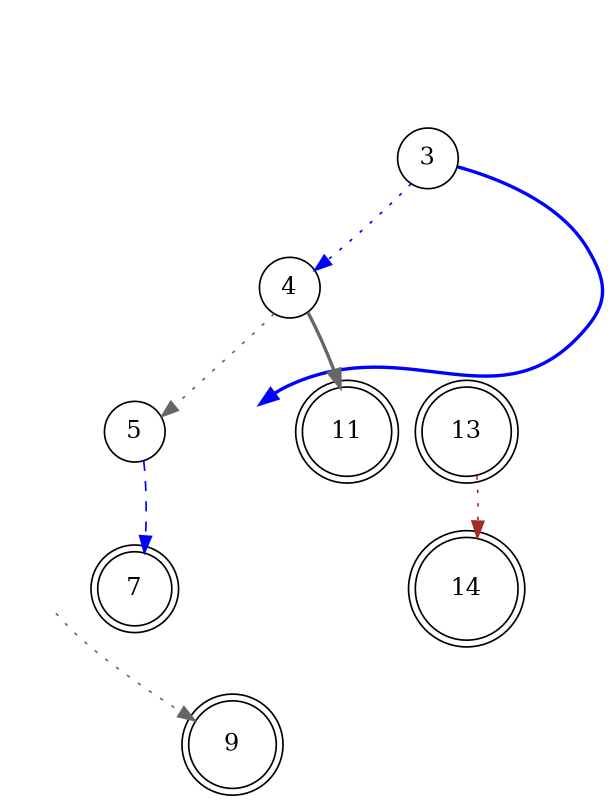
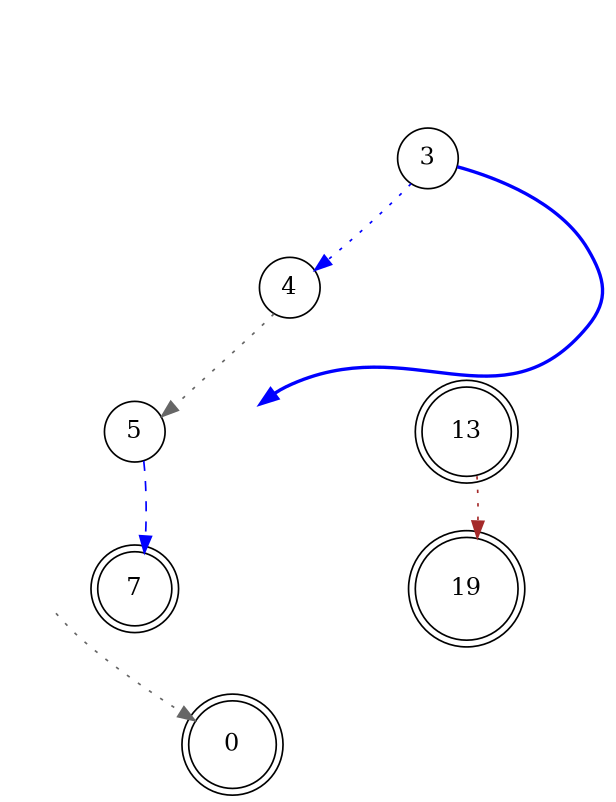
  digraph {
    node [fillcolor=white shape=circle style=filled]
    edge [color=transparent]
    1 [color=transparent fontcolor=transparent]
    2 [color=transparent fontcolor=transparent]
    3
    4
    12 [color=transparent fontcolor=transparent]
    n6 [color=transparent fontcolor=transparent label=17]
    5
    10 [color=transparent fontcolor=transparent]
-   11 [shape=doublecircle]
    6 [color=transparent fontcolor=transparent]
    7 [shape=doublecircle]
    8 [color=transparent fontcolor=transparent]
-   9 [shape=doublecircle]
+   9 [shape=doublecircle label=0]
    13 [shape=doublecircle]
-   14 [shape=doublecircle]
+   14 [shape=doublecircle label=19]
    subgraph sub_1 {
      1
      2
      3
      4
      12
      n6
      5
      10
-     11
      6
      7
      8
      9
      13
      14
    }
    subgraph sub_2 {
      3
      4
      5
-     11
      7
      9
      13
      14
    }
    1 -> 2
    1 -> 3
    3 -> 4
    3 -> 4 [color=blue constraint=false style=dotted]
    3 -> 12
    3 -> n6
    3 -> 10 [color=blue constraint=false style=bold]
    4 -> 5
    4 -> 5 [color=gray40 constraint=false style=dotted]
    4 -> 10
-   4 -> 11
-   4 -> 11 [color=gray40 constraint=false style=bold]
    12 -> 13
    5 -> 6
    5 -> 7
    5 -> 7 [color=blue constraint=false style=dashed]
    5 -> 8
    6 -> 9 [color=gray40 constraint=false style=dotted]
    8 -> 9
    13 -> 14
    13 -> 14 [color=brown constraint=false style=dotted]
  }
